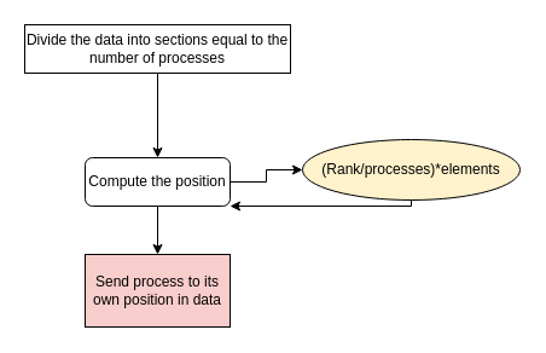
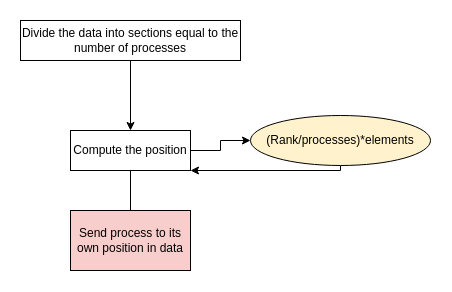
  <mxCell id="0" />
  <mxCell id="1" parent="0" />
  <mxCell id="2" style="edgeStyle=orthogonalEdgeStyle;rounded=0;orthogonalLoop=1;jettySize=auto;html=1;entryX=0.5;entryY=0;entryDx=0;entryDy=0;" edge="1" parent="1" source="3" target="6"><mxGeometry relative="1" as="geometry" /></mxCell>
  <mxCell id="3" value="Divide the data into sections equal to the number of processes" style="rounded=0;whiteSpace=wrap;html=1;" vertex="1" parent="1"><mxGeometry x="20" y="20" width="220" height="40" as="geometry" /></mxCell>
  <mxCell id="4" style="edgeStyle=orthogonalEdgeStyle;rounded=0;orthogonalLoop=1;jettySize=auto;html=1;entryX=0;entryY=0.5;entryDx=0;entryDy=0;" edge="1" parent="1" source="6" target="8"><mxGeometry relative="1" as="geometry" /></mxCell>
- <mxCell id="5" style="edgeStyle=orthogonalEdgeStyle;rounded=0;orthogonalLoop=1;jettySize=auto;html=1;entryX=0.5;entryY=0;entryDx=0;entryDy=0;" edge="1" parent="1" source="6" target="9"><mxGeometry relative="1" as="geometry" /></mxCell>
- <mxCell id="6" value="Compute the position" style="whiteSpace=wrap;html=1;rounded=1;" vertex="1" parent="1"><mxGeometry x="70" y="130" width="120" height="40" as="geometry" /></mxCell>
+ <mxCell id="5" style="edgeStyle=orthogonalEdgeStyle;rounded=0;orthogonalLoop=1;jettySize=auto;html=1;entryX=0.5;entryY=0;entryDx=0;entryDy=0;endArrow=none;" edge="1" parent="1" source="6" target="9"><mxGeometry relative="1" as="geometry" /></mxCell>
+ <mxCell id="6" value="Compute the position" style="rounded=0;whiteSpace=wrap;html=1;" vertex="1" parent="1"><mxGeometry x="70" y="130" width="120" height="40" as="geometry" /></mxCell>
  <mxCell id="7" style="edgeStyle=orthogonalEdgeStyle;rounded=0;orthogonalLoop=1;jettySize=auto;html=1;entryX=1;entryY=1;entryDx=0;entryDy=0;exitX=0.5;exitY=1;exitDx=0;exitDy=0;" edge="1" parent="1" source="8" target="6"><mxGeometry relative="1" as="geometry"><Array as="points"><mxPoint x="340" y="170" /></Array></mxGeometry></mxCell>
  <mxCell id="8" value="&lt;span style=&quot;white-space: normal&quot;&gt;(Rank/processes)*elements&lt;/span&gt;" style="ellipse;whiteSpace=wrap;html=1;fillColor=#fff2cc;" vertex="1" parent="1"><mxGeometry x="250" y="115" width="180" height="50" as="geometry" /></mxCell>
  <mxCell id="9" value="Send process to its own position in data" style="rounded=0;whiteSpace=wrap;html=1;fillColor=#f8cecc;" vertex="1" parent="1"><mxGeometry x="70" y="210" width="120" height="60" as="geometry" /></mxCell>
